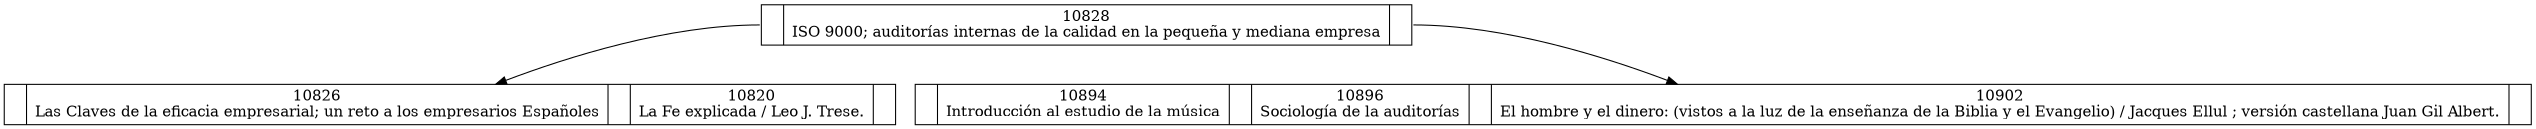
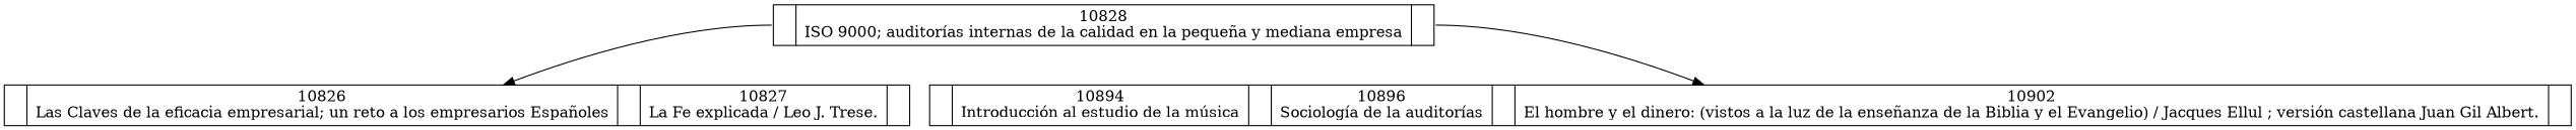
  digraph {
    node [shape=record]
    n1 [height=.1 label="<f0>|10828\nISO 9000; auditorías internas de la calidad en la pequeña y mediana empresa|<f1>"]
-   n2 [height=.1 label="<f0>|10826\nLas Claves de la eficacia empresarial; un reto a los empresarios Españoles|<f1>|10820\nLa Fe explicada / Leo J. Trese.|<f2>"]
+   n2 [height=.1 label="<f0>|10826\nLas Claves de la eficacia empresarial; un reto a los empresarios Españoles|<f1>|10827\nLa Fe explicada / Leo J. Trese.|<f2>"]
    n3 [height=.1 label="<f0>|10894\nIntroducción al estudio de la música|<f1>|10896\nSociología de la auditorías|<f2>|10902\nEl hombre y el dinero: (vistos a la luz de la enseñanza de la Biblia y el Evangelio) / Jacques Ellul ; versión castellana Juan Gil Albert.|<f3>"]
    n1 -> n2 [tailport=f0]
    n1 -> n3 [tailport=f1]
  }
